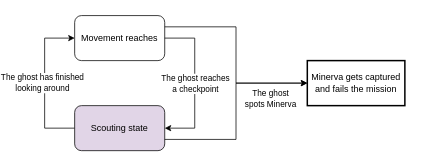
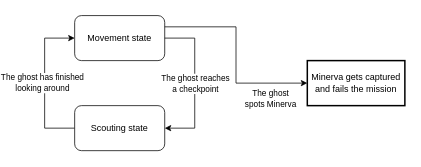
  <mxCell id="0" />
  <mxCell id="1" style="" parent="0" />
- <mxCell id="2" value="Movement reaches" style="rounded=1;whiteSpace=wrap;html=1;" parent="1" vertex="1"><mxGeometry x="60" y="20" width="120" height="60" as="geometry" /></mxCell>
+ <mxCell id="2" value="Movement state" style="rounded=1;whiteSpace=wrap;html=1;" parent="1" vertex="1"><mxGeometry x="60" y="20" width="120" height="60" as="geometry" /></mxCell>
  <mxCell id="3" style="edgeStyle=orthogonalEdgeStyle;rounded=0;orthogonalLoop=1;jettySize=auto;html=1;entryX=0;entryY=0.5;entryDx=0;entryDy=0;exitX=0;exitY=0.5;exitDx=0;exitDy=0;" parent="1" source="5" target="2" edge="1"><mxGeometry relative="1" as="geometry"><Array as="points"><mxPoint x="20" y="170" /><mxPoint x="20" y="50" /></Array></mxGeometry></mxCell>
  <mxCell id="4" value="The ghost has finished&lt;br&gt;looking around" style="edgeLabel;html=1;align=center;verticalAlign=middle;resizable=0;points=[];" parent="3" vertex="1" connectable="0"><mxGeometry x="-0.194" y="-1" relative="1" as="geometry"><mxPoint x="-5" y="-19.31" as="offset" /></mxGeometry></mxCell>
- <mxCell id="5" value="Scouting state" style="rounded=1;whiteSpace=wrap;html=1;align=center;fillColor=#e1d5e7;" parent="1" vertex="1"><mxGeometry x="60" y="140" width="120" height="60" as="geometry" /></mxCell>
+ <mxCell id="5" value="Scouting state" style="rounded=1;whiteSpace=wrap;html=1;align=center;" parent="1" vertex="1"><mxGeometry x="60" y="140" width="120" height="60" as="geometry" /></mxCell>
  <mxCell id="6" value="State" style="" parent="0" />
  <mxCell id="7" style="edgeStyle=orthogonalEdgeStyle;rounded=0;orthogonalLoop=1;jettySize=auto;html=1;exitX=1;exitY=0.5;exitDx=0;exitDy=0;entryX=1;entryY=0.5;entryDx=0;entryDy=0;" parent="6" source="2" target="5" edge="1"><mxGeometry relative="1" as="geometry"><Array as="points"><mxPoint x="220" y="50" /><mxPoint x="220" y="170" /></Array><mxPoint x="220" y="180" as="targetPoint" /></mxGeometry></mxCell>
  <mxCell id="8" value="The ghost reaches&lt;br&gt;a checkpoint" style="edgeLabel;html=1;align=center;verticalAlign=middle;resizable=0;points=[];" parent="7" vertex="1" connectable="0"><mxGeometry x="-0.398" relative="1" as="geometry"><mxPoint y="40" as="offset" /></mxGeometry></mxCell>
  <mxCell id="9" value="Minerva gets captured&lt;br&gt;and fails the mission" style="whiteSpace=wrap;html=1;strokeWidth=2;rounded=0;" parent="6" vertex="1"><mxGeometry x="370" y="80" width="130" height="60" as="geometry" /></mxCell>
- <mxCell id="10" style="edgeStyle=orthogonalEdgeStyle;rounded=0;orthogonalLoop=1;jettySize=auto;html=1;exitX=1;exitY=0.75;exitDx=0;exitDy=0;entryX=0;entryY=0.5;entryDx=0;entryDy=0;" parent="6" source="5" target="9" edge="1"><mxGeometry relative="1" as="geometry" /></mxCell>
  <mxCell id="11" style="edgeStyle=orthogonalEdgeStyle;rounded=0;orthogonalLoop=1;jettySize=auto;html=1;exitX=1;exitY=0.25;exitDx=0;exitDy=0;entryX=0;entryY=0.5;entryDx=0;entryDy=0;" parent="6" source="2" target="9" edge="1"><mxGeometry relative="1" as="geometry" /></mxCell>
  <mxCell id="12" value="The ghost&lt;br&gt;spots Minerva" style="edgeLabel;html=1;align=center;verticalAlign=middle;resizable=0;points=[];" parent="11" vertex="1" connectable="0"><mxGeometry x="0.53" y="1" relative="1" as="geometry"><mxPoint x="12.21" y="21" as="offset" /></mxGeometry></mxCell>
  <mxCell id="13" value="Tags" parent="0" />
